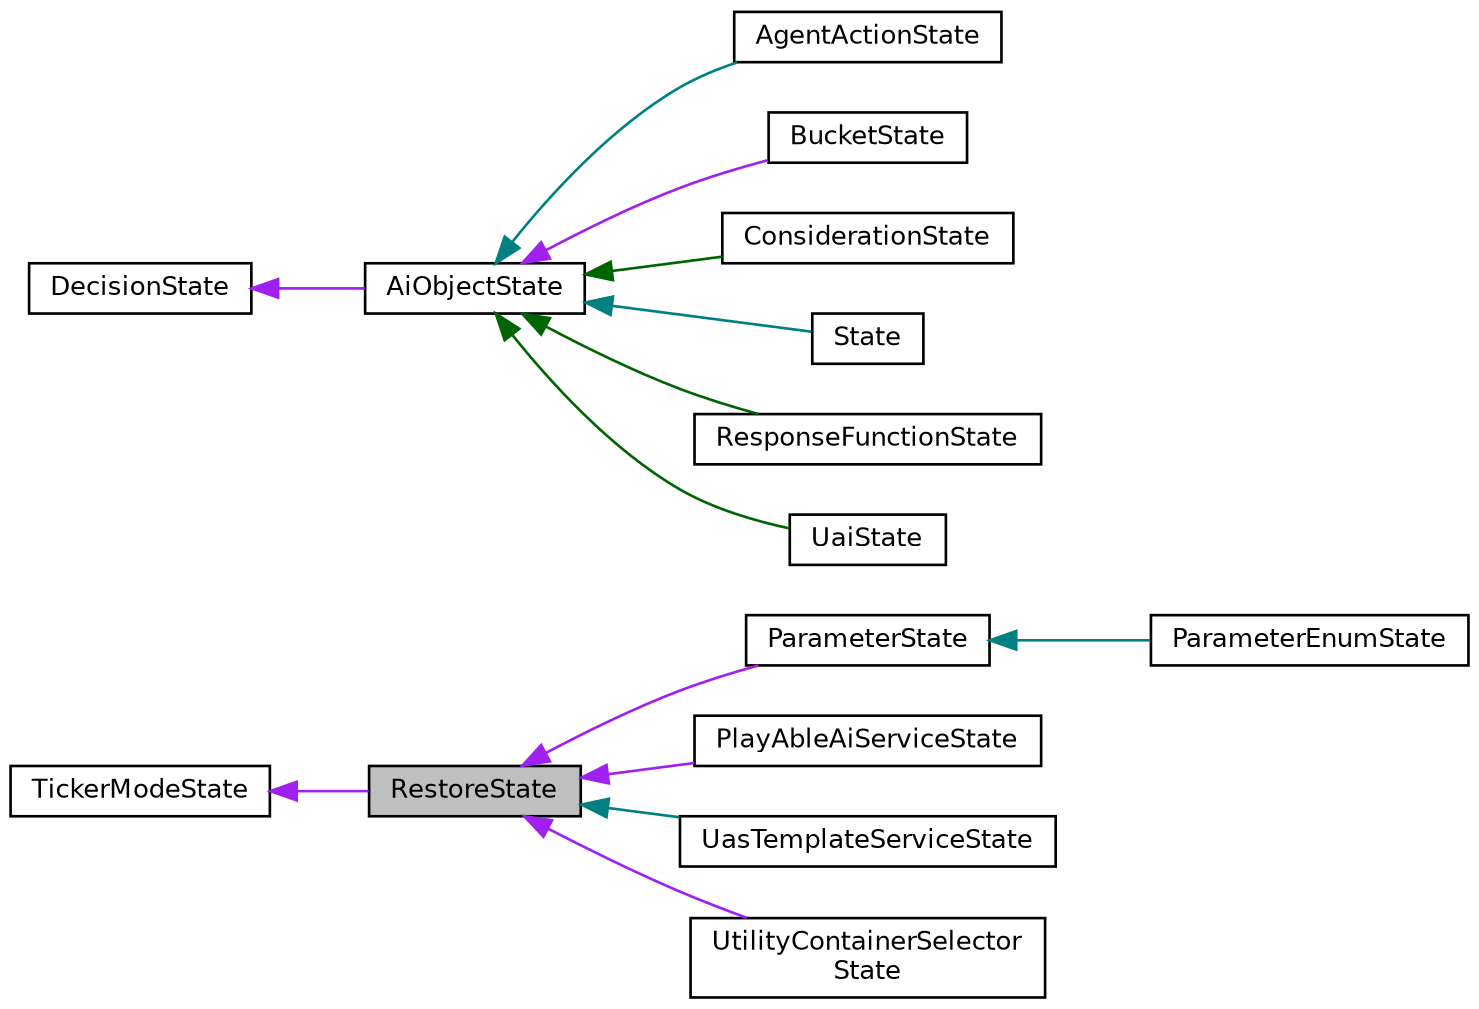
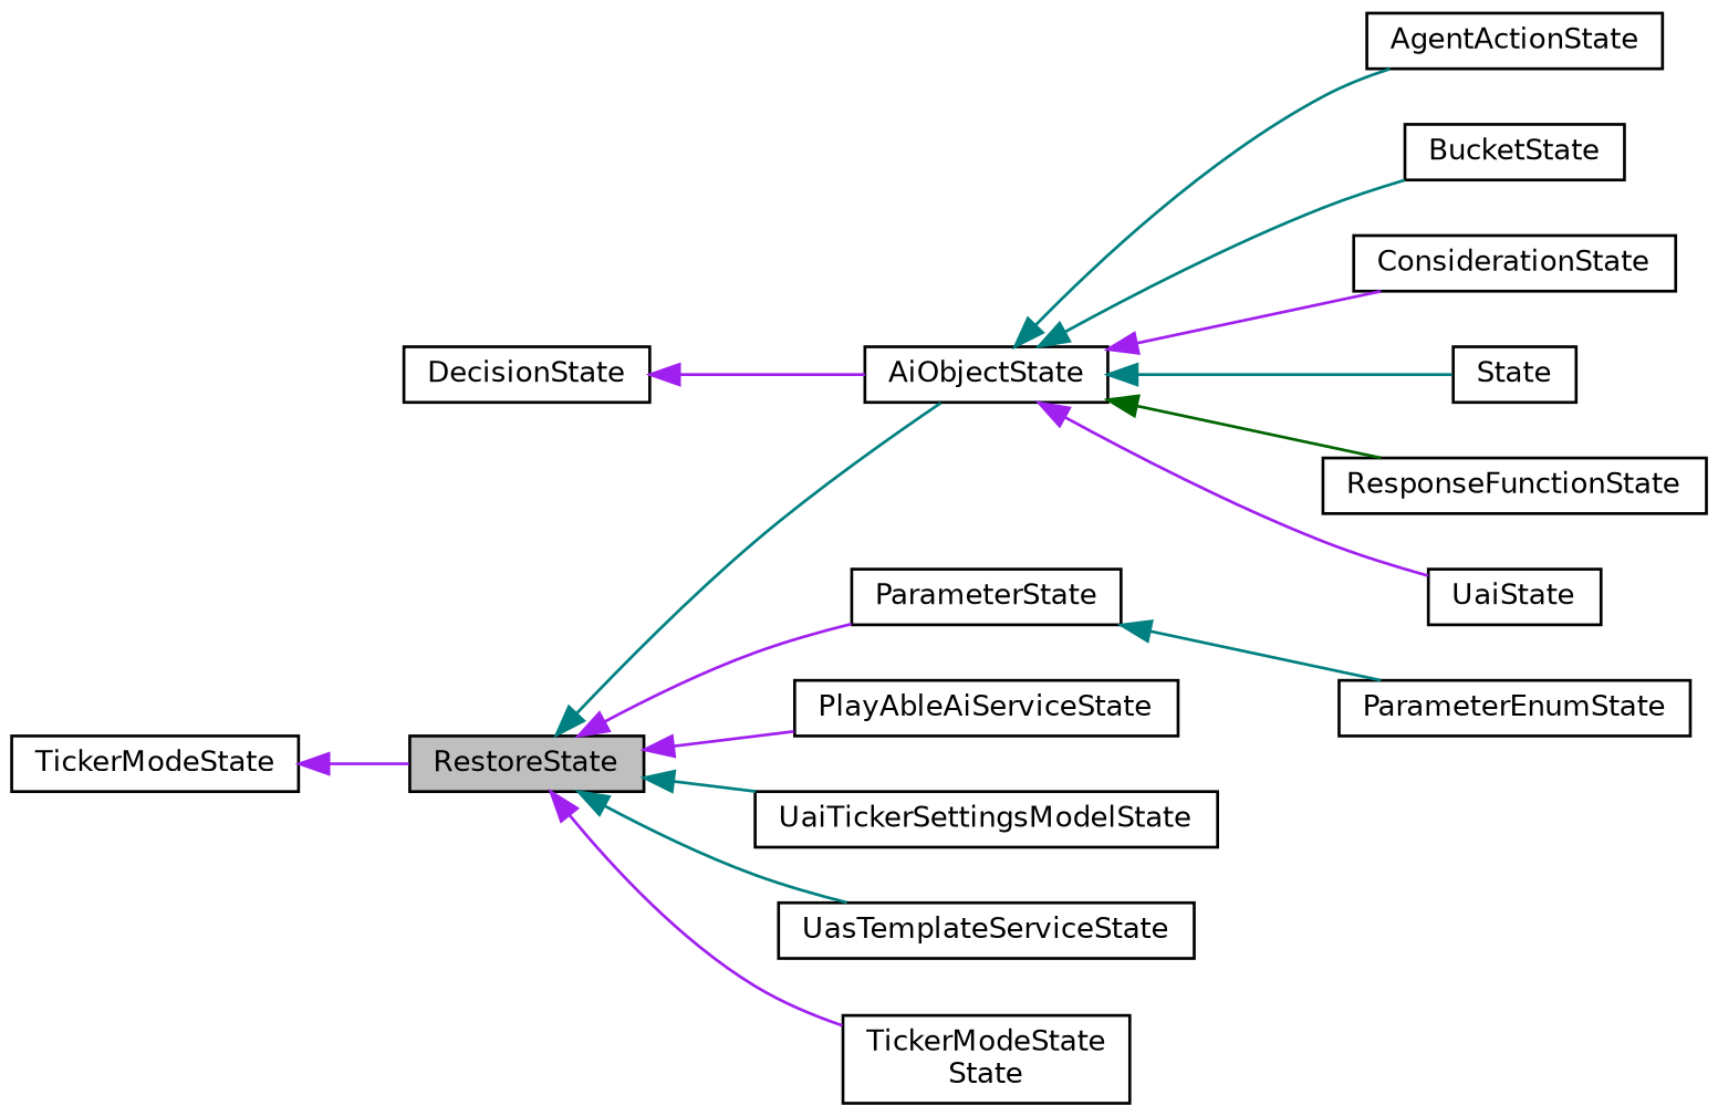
  digraph {
    rankdir=LR
    node [color=black fillcolor=white fontname=Helvetica fontsize=10 shape=record style=filled]
    edge [color=teal dir=back fontname=Helvetica fontsize=10 labelfontname=Helvetica labelfontsize=10 style=solid]
    n1 [fillcolor=grey75 fontcolor=black height=0.2 label=RestoreState width=0.4]
    n2 [height=0.2 label=AiObjectState width=0.4]
    n3 [height=0.2 label=ParameterState width=0.4]
    n4 [height=0.2 label=PlayAbleAiServiceState width=0.4]
+   n5 [height=0.2 label=UaiTickerSettingsModelState width=0.4]
    n6 [height=0.2 label=UasTemplateServiceState width=0.4]
-   n7 [height=0.2 label="UtilityContainerSelector\lState" width=0.4]
+   n7 [height=0.2 label="TickerModeState\lState" width=0.4]
    n8 [height=0.2 label=AgentActionState width=0.4]
    n9 [height=0.2 label=BucketState width=0.4]
    n10 [height=0.2 label=ConsiderationState width=0.4]
    n11 [height=0.2 label=State width=0.4]
    n12 [height=0.2 label=ResponseFunctionState width=0.4]
    n13 [height=0.2 label=UaiState width=0.4]
    n14 [height=0.2 label=ParameterEnumState width=0.4]
    n15 [height=0.2 label=TickerModeState width=0.4]
    n16 [height=0.2 label=DecisionState width=0.4]
+   n1 -> n2
    n1 -> n3 [color=purple]
    n1 -> n4 [color=purple]
+   n1 -> n5
    n1 -> n6
    n1 -> n7 [color=purple]
    n2 -> n8
-   n2 -> n9 [color=purple]
-   n2 -> n10 [color=darkgreen]
+   n2 -> n9
+   n2 -> n10 [color=purple]
    n2 -> n11
    n2 -> n12 [color=darkgreen]
-   n2 -> n13 [color=darkgreen]
+   n2 -> n13 [color=purple]
    n3 -> n14
    n15 -> n1 [color=purple]
    n16 -> n2 [color=purple]
  }
